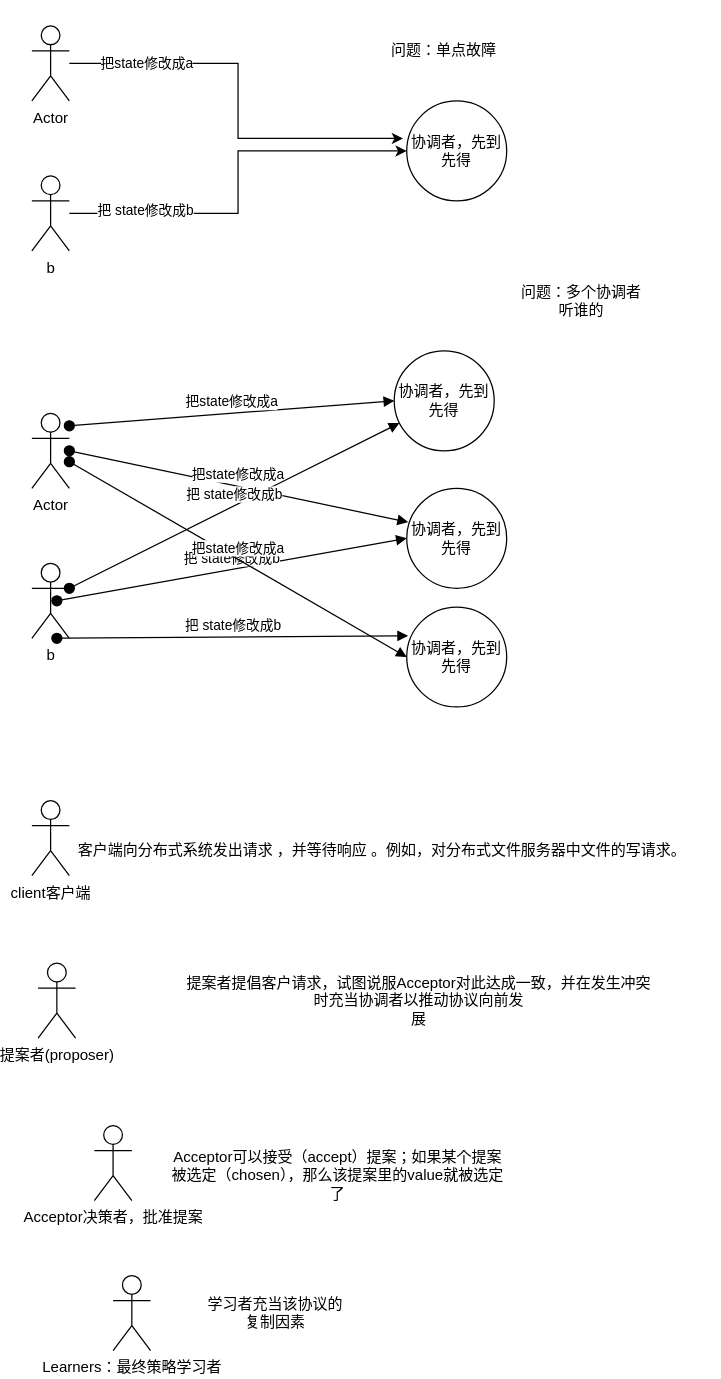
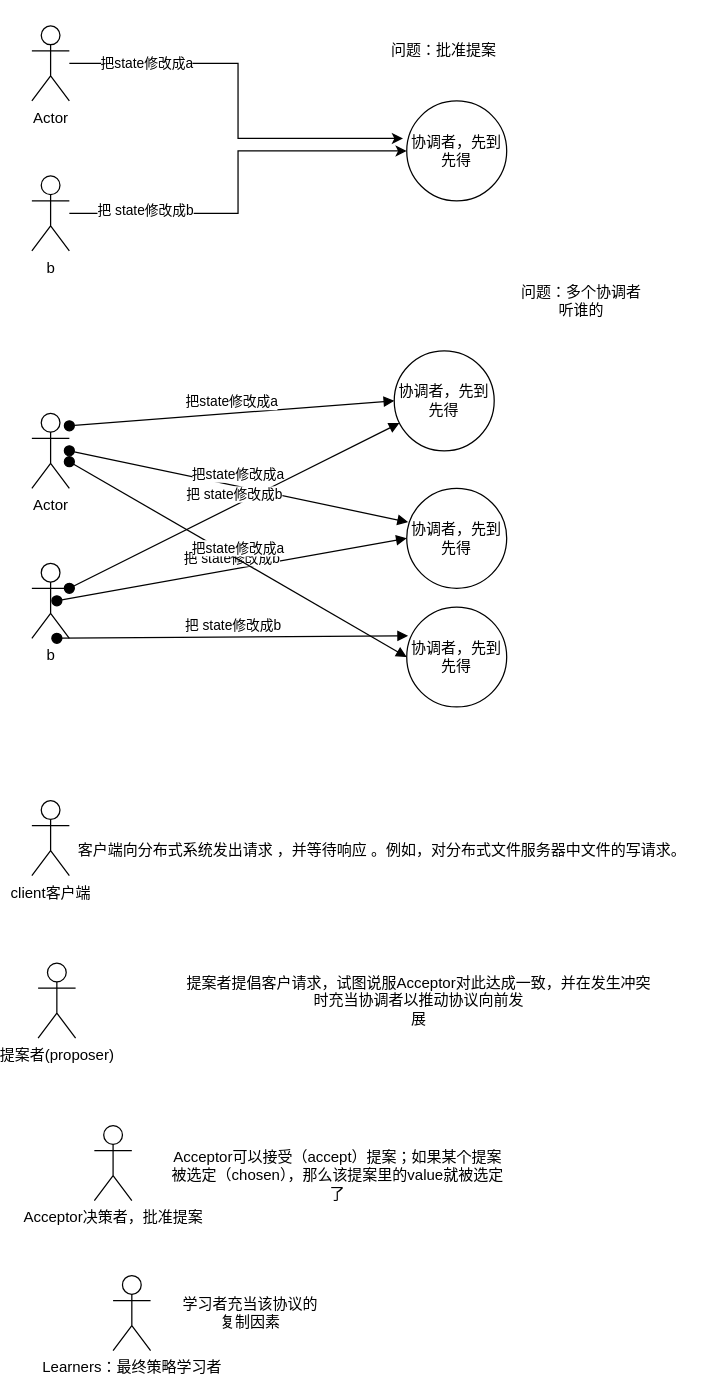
  <mxCell id="0" />
  <mxCell id="1" parent="0" />
  <mxCell id="2" style="edgeStyle=orthogonalEdgeStyle;rounded=0;orthogonalLoop=1;jettySize=auto;html=1;entryX=-0.037;entryY=0.375;entryDx=0;entryDy=0;entryPerimeter=0;" edge="1" parent="1" source="4" target="8"><mxGeometry relative="1" as="geometry" /></mxCell>
  <mxCell id="3" value="把state修改成a" style="edgeLabel;html=1;align=center;verticalAlign=middle;resizable=0;points=[];" vertex="1" connectable="0" parent="2"><mxGeometry x="-0.627" y="1" relative="1" as="geometry"><mxPoint as="offset" /></mxGeometry></mxCell>
  <mxCell id="4" value="Actor" style="shape=umlActor;verticalLabelPosition=bottom;verticalAlign=top;html=1;outlineConnect=0;" vertex="1" parent="1"><mxGeometry x="20" y="20" width="30" height="60" as="geometry" /></mxCell>
  <mxCell id="5" style="edgeStyle=orthogonalEdgeStyle;rounded=0;orthogonalLoop=1;jettySize=auto;html=1;entryX=0;entryY=0.5;entryDx=0;entryDy=0;" edge="1" parent="1" source="7" target="8"><mxGeometry relative="1" as="geometry" /></mxCell>
  <mxCell id="6" value="把 state修改成b" style="edgeLabel;html=1;align=center;verticalAlign=middle;resizable=0;points=[];" vertex="1" connectable="0" parent="5"><mxGeometry x="-0.625" y="3" relative="1" as="geometry"><mxPoint as="offset" /></mxGeometry></mxCell>
  <mxCell id="7" value="b&lt;br&gt;" style="shape=umlActor;verticalLabelPosition=bottom;verticalAlign=top;html=1;outlineConnect=0;" vertex="1" parent="1"><mxGeometry x="20" y="140" width="30" height="60" as="geometry" /></mxCell>
  <mxCell id="8" value="协调者，先到先得" style="ellipse;whiteSpace=wrap;html=1;aspect=fixed;" vertex="1" parent="1"><mxGeometry x="320" y="80" width="80" height="80" as="geometry" /></mxCell>
  <mxCell id="9" value="Actor" style="shape=umlActor;verticalLabelPosition=bottom;verticalAlign=top;html=1;outlineConnect=0;" vertex="1" parent="1"><mxGeometry x="20" y="330" width="30" height="60" as="geometry" /></mxCell>
  <mxCell id="10" value="b&lt;br&gt;" style="shape=umlActor;verticalLabelPosition=bottom;verticalAlign=top;html=1;outlineConnect=0;" vertex="1" parent="1"><mxGeometry x="20" y="450" width="30" height="60" as="geometry" /></mxCell>
  <mxCell id="11" value="协调者，先到先得" style="ellipse;whiteSpace=wrap;html=1;aspect=fixed;" vertex="1" parent="1"><mxGeometry x="320" y="390" width="80" height="80" as="geometry" /></mxCell>
- <mxCell id="12" value="问题：单点故障" style="text;html=1;strokeColor=none;fillColor=none;align=center;verticalAlign=middle;whiteSpace=wrap;rounded=0;" vertex="1" parent="1"><mxGeometry x="300" y="30" width="100" height="20" as="geometry" /></mxCell>
+ <mxCell id="12" value="问题：批准提案" style="text;html=1;strokeColor=none;fillColor=none;align=center;verticalAlign=middle;whiteSpace=wrap;rounded=0;" vertex="1" parent="1"><mxGeometry x="300" y="30" width="100" height="20" as="geometry" /></mxCell>
  <mxCell id="13" value="协调者，先到先得" style="ellipse;whiteSpace=wrap;html=1;aspect=fixed;" vertex="1" parent="1"><mxGeometry x="320" y="485" width="80" height="80" as="geometry" /></mxCell>
  <mxCell id="14" value="协调者，先到先得" style="ellipse;whiteSpace=wrap;html=1;aspect=fixed;" vertex="1" parent="1"><mxGeometry x="310" y="280" width="80" height="80" as="geometry" /></mxCell>
  <mxCell id="15" value="把state修改成a" style="html=1;verticalAlign=bottom;startArrow=oval;startFill=1;endArrow=block;startSize=8;entryX=0;entryY=0.5;entryDx=0;entryDy=0;" edge="1" parent="1" target="14"><mxGeometry width="60" relative="1" as="geometry"><mxPoint x="50" y="340" as="sourcePoint" /><mxPoint x="110" y="340" as="targetPoint" /></mxGeometry></mxCell>
  <mxCell id="16" value="把state修改成a" style="html=1;verticalAlign=bottom;startArrow=oval;startFill=1;endArrow=block;startSize=8;entryX=0.013;entryY=0.338;entryDx=0;entryDy=0;entryPerimeter=0;" edge="1" parent="1" target="11"><mxGeometry width="60" relative="1" as="geometry"><mxPoint x="50" y="360" as="sourcePoint" /><mxPoint x="110" y="360" as="targetPoint" /></mxGeometry></mxCell>
  <mxCell id="17" value="把 state修改成b" style="html=1;verticalAlign=bottom;startArrow=oval;startFill=1;endArrow=block;startSize=8;entryX=0;entryY=0.5;entryDx=0;entryDy=0;" edge="1" parent="1" target="11"><mxGeometry width="60" relative="1" as="geometry"><mxPoint x="40" y="480" as="sourcePoint" /><mxPoint x="100" y="480" as="targetPoint" /></mxGeometry></mxCell>
  <mxCell id="18" value="把 state修改成b" style="html=1;verticalAlign=bottom;startArrow=oval;startFill=1;endArrow=block;startSize=8;entryX=0.013;entryY=0.288;entryDx=0;entryDy=0;entryPerimeter=0;" edge="1" parent="1" target="13"><mxGeometry width="60" relative="1" as="geometry"><mxPoint x="40" y="510" as="sourcePoint" /><mxPoint x="320" y="460" as="targetPoint" /></mxGeometry></mxCell>
  <mxCell id="19" value="把 state修改成b" style="html=1;verticalAlign=bottom;startArrow=oval;startFill=1;endArrow=block;startSize=8;exitX=1;exitY=0.333;exitDx=0;exitDy=0;exitPerimeter=0;" edge="1" parent="1" source="10" target="14"><mxGeometry width="60" relative="1" as="geometry"><mxPoint x="50" y="520" as="sourcePoint" /><mxPoint x="331.04" y="518.04" as="targetPoint" /></mxGeometry></mxCell>
  <mxCell id="20" value="把state修改成a" style="html=1;verticalAlign=bottom;startArrow=oval;startFill=1;endArrow=block;startSize=8;entryX=0;entryY=0.5;entryDx=0;entryDy=0;" edge="1" parent="1" source="9" target="13"><mxGeometry width="60" relative="1" as="geometry"><mxPoint x="60" y="370" as="sourcePoint" /><mxPoint x="331.04" y="427.04" as="targetPoint" /></mxGeometry></mxCell>
  <mxCell id="21" value="问题：多个协调者听谁的" style="text;html=1;strokeColor=none;fillColor=none;align=center;verticalAlign=middle;whiteSpace=wrap;rounded=0;" vertex="1" parent="1"><mxGeometry x="410" y="230" width="100" height="20" as="geometry" /></mxCell>
  <mxCell id="22" value="client客户端" style="shape=umlActor;verticalLabelPosition=bottom;verticalAlign=top;html=1;outlineConnect=0;" vertex="1" parent="1"><mxGeometry x="20" y="640" width="30" height="60" as="geometry" /></mxCell>
  <mxCell id="23" value="客户端向分布式系统发出请求 ，并等待响应 。例如，对分布式文件服务器中文件的写请求。" style="text;html=1;align=center;verticalAlign=middle;resizable=0;points=[];autosize=1;" vertex="1" parent="1"><mxGeometry x="50" y="670" width="500" height="20" as="geometry" /></mxCell>
  <mxCell id="24" value="&lt;div&gt;提案者提倡客户请求，试图说服Acceptor对此达成一致，并在发生冲突时充当协调者以推动协议向前发&lt;/div&gt;&lt;div&gt;展&lt;/div&gt;" style="text;html=1;strokeColor=none;fillColor=none;align=center;verticalAlign=middle;whiteSpace=wrap;rounded=0;" vertex="1" parent="1"><mxGeometry x="140" y="790" width="380" height="20" as="geometry" /></mxCell>
  <mxCell id="25" value="&lt;span&gt;提案者(proposer)&lt;/span&gt;" style="shape=umlActor;verticalLabelPosition=bottom;verticalAlign=top;html=1;outlineConnect=0;" vertex="1" parent="1"><mxGeometry x="25" y="770" width="30" height="60" as="geometry" /></mxCell>
  <mxCell id="26" value="Acceptor决策者，批准提案" style="shape=umlActor;verticalLabelPosition=bottom;verticalAlign=top;html=1;outlineConnect=0;" vertex="1" parent="1"><mxGeometry x="70" y="900" width="30" height="60" as="geometry" /></mxCell>
  <mxCell id="27" value="Acceptor可以接受（accept）提案；如果某个提案被选定（chosen），那么该提案里的value就被选定了" style="text;html=1;strokeColor=none;fillColor=none;align=center;verticalAlign=middle;whiteSpace=wrap;rounded=0;" vertex="1" parent="1"><mxGeometry x="130" y="930" width="270" height="20" as="geometry" /></mxCell>
  <mxCell id="28" value="Learners：最终策略学习者" style="shape=umlActor;verticalLabelPosition=bottom;verticalAlign=top;html=1;outlineConnect=0;" vertex="1" parent="1"><mxGeometry x="85" y="1020" width="30" height="60" as="geometry" /></mxCell>
- <mxCell id="29" value="学习者充当该协议的复制因素" style="text;html=1;strokeColor=none;fillColor=none;align=center;verticalAlign=middle;whiteSpace=wrap;rounded=0;" vertex="1" parent="1"><mxGeometry x="160" y="1040" width="110" height="20" as="geometry" /></mxCell>
+ <mxCell id="29" value="学习者充当该协议的复制因素" style="text;html=1;strokeColor=none;fillColor=none;align=center;verticalAlign=middle;whiteSpace=wrap;rounded=0;" vertex="1" parent="1"><mxGeometry x="140" y="1040" width="110" height="20" as="geometry" /></mxCell>
